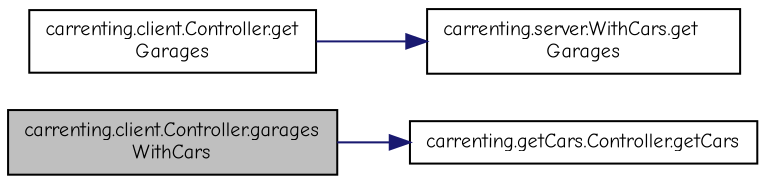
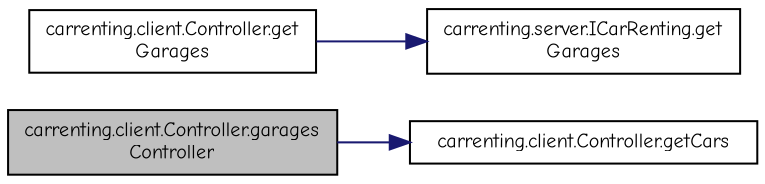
  digraph {
    fontname="Comic Neue"
    rankdir=LR
    node [color=black fillcolor=white fontname="Comic Neue" fontsize=10 shape=record style=filled]
    edge [color=midnightblue fontname="Comic Neue" fontsize=10 labelfontname=Helvetica labelfontsize=10 style=solid]
-   n1 [fillcolor=grey75 fontcolor=black height=0.2 label="carrenting.client.Controller.garages\lWithCars" width=0.4]
-   n2 [height=0.2 label="carrenting.getCars.Controller.getCars" width=0.4]
+   n1 [fillcolor=grey75 fontcolor=black height=0.2 label="carrenting.client.Controller.garages\lController" width=0.4]
+   n2 [height=0.2 label="carrenting.client.Controller.getCars" width=0.4]
    n3 [height=0.2 label="carrenting.client.Controller.get\lGarages" width=0.4]
-   n4 [height=0.2 label="carrenting.server.WithCars.get\lGarages" width=0.4]
+   n4 [height=0.2 label="carrenting.server.ICarRenting.get\lGarages" width=0.4]
    n1 -> n2
    n3 -> n4
  }
